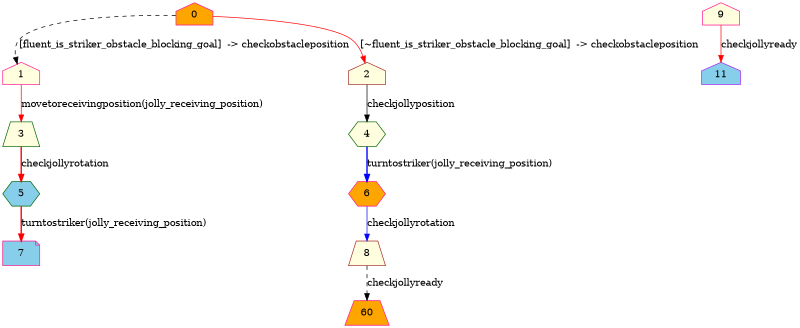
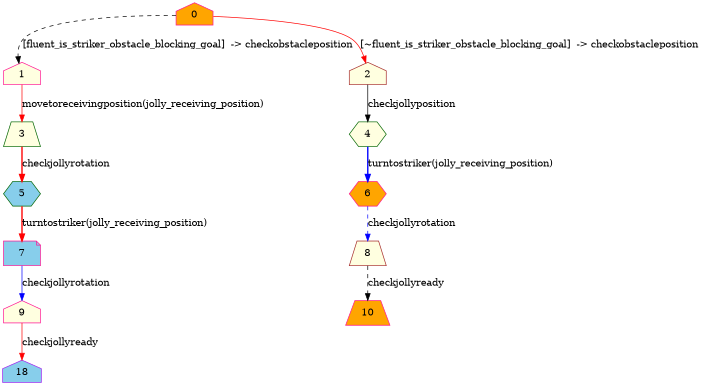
  strict digraph {
    node [color=deeppink fillcolor=lightyellow shape=house style=filled]
    edge [color=red style=solid]
    0 [fillcolor=orange]
    1
    2 [color=brown]
    3 [color=darkgreen shape=trapezium]
    4 [color=darkgreen shape=hexagon]
    5 [color=darkgreen fillcolor=skyblue shape=hexagon]
    6 [fillcolor=orange shape=hexagon]
    7 [fillcolor=skyblue shape=note]
    8 [color=brown shape=trapezium]
    9
-   10 [fillcolor=orange shape=trapezium label=60]
-   11 [color=purple fillcolor=skyblue]
+   10 [fillcolor=orange shape=trapezium]
+   11 [color=purple fillcolor=skyblue label=18]
    0 -> 1 [color=black label="[fluent_is_striker_obstacle_blocking_goal]  -> checkobstacleposition" style=dashed]
    0 -> 2 [label="[~fluent_is_striker_obstacle_blocking_goal]  -> checkobstacleposition"]
    1 -> 3 [label="movetoreceivingposition(jolly_receiving_position)"]
    2 -> 4 [color=black label=checkjollyposition]
    3 -> 5 [label=checkjollyrotation style=bold]
    4 -> 6 [color=blue label="turntostriker(jolly_receiving_position)" style=bold]
    5 -> 7 [label="turntostriker(jolly_receiving_position)" style=bold]
-   6 -> 8 [color=blue label=checkjollyrotation]
+   6 -> 8 [color=blue label=checkjollyrotation style=dashed]
+   7 -> 9 [color=blue label=checkjollyrotation]
    8 -> 10 [color=black label=checkjollyready style=dashed]
    9 -> 11 [label=checkjollyready]
  }
